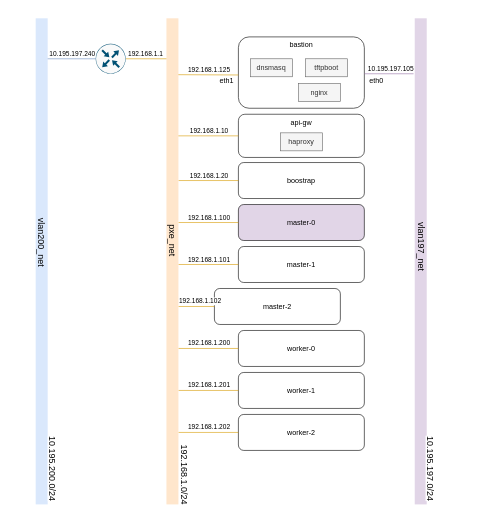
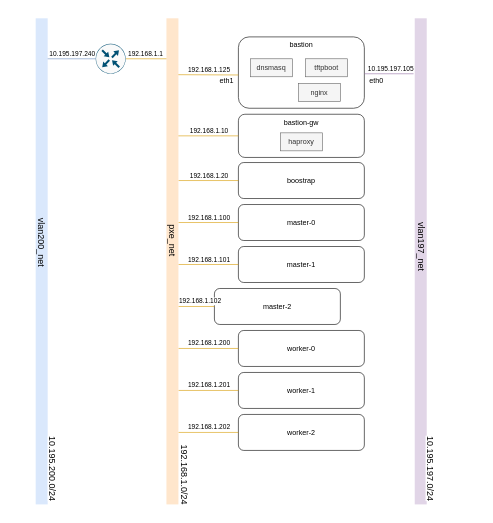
  <mxCell id="0" />
  <mxCell id="1" parent="0" />
  <mxCell id="2" value="" style="rounded=0;whiteSpace=wrap;html=1;fillColor=#ffffff;gradientColor=none;fontSize=12;strokeColor=none;" vertex="1" parent="1"><mxGeometry x="20" y="20" width="780" height="830" as="geometry" /></mxCell>
  <mxCell id="3" value="bastion" style="rounded=1;whiteSpace=wrap;html=1;verticalAlign=top;" vertex="1" parent="1"><mxGeometry x="397" y="61" width="210" height="119" as="geometry" /></mxCell>
  <mxCell id="4" value="dnsmasq" style="rounded=0;whiteSpace=wrap;html=1;fillColor=#f5f5f5;strokeColor=#666666;fontColor=#333333;" vertex="1" parent="1"><mxGeometry x="417" y="97.5" width="70" height="30" as="geometry" /></mxCell>
  <mxCell id="5" value="tftpboot" style="rounded=0;whiteSpace=wrap;html=1;fillColor=#f5f5f5;strokeColor=#666666;fontColor=#333333;" vertex="1" parent="1"><mxGeometry x="509" y="97.5" width="70" height="30" as="geometry" /></mxCell>
  <mxCell id="6" value="" style="endArrow=none;html=1;entryX=0;entryY=0.5;entryDx=0;entryDy=0;fillColor=#ffe6cc;strokeColor=#d79b00;" edge="1" parent="1"><mxGeometry width="50" height="50" relative="1" as="geometry"><mxPoint x="296" y="124" as="sourcePoint" /><mxPoint x="397" y="124.5" as="targetPoint" /></mxGeometry></mxCell>
  <mxCell id="7" value="192.168.1.125" style="edgeLabel;html=1;align=center;verticalAlign=middle;resizable=0;points=[];" vertex="1" connectable="0" parent="6"><mxGeometry x="-0.257" y="1" relative="1" as="geometry"><mxPoint x="13" y="-8" as="offset" /></mxGeometry></mxCell>
- <mxCell id="8" value="&lt;div class=&quot;detail-title col-xs-12 col-sm-9&quot;&gt;&lt;span class=&quot;h1 word-wrap&quot;&gt;master-0&lt;/span&gt;&lt;/div&gt;" style="rounded=1;whiteSpace=wrap;html=1;verticalAlign=middle;fillColor=#e1d5e7;" vertex="1" parent="1"><mxGeometry x="397" y="340.5" width="210" height="60" as="geometry" /></mxCell>
+ <mxCell id="8" value="&lt;div class=&quot;detail-title col-xs-12 col-sm-9&quot;&gt;&lt;span class=&quot;h1 word-wrap&quot;&gt;master-0&lt;/span&gt;&lt;/div&gt;" style="rounded=1;whiteSpace=wrap;html=1;verticalAlign=middle;" vertex="1" parent="1"><mxGeometry x="397" y="340.5" width="210" height="60" as="geometry" /></mxCell>
  <mxCell id="9" value="" style="endArrow=none;html=1;entryX=0;entryY=0.5;entryDx=0;entryDy=0;fillColor=#ffe6cc;strokeColor=#d79b00;" edge="1" parent="1" target="8"><mxGeometry width="50" height="50" relative="1" as="geometry"><mxPoint x="297" y="370.5" as="sourcePoint" /><mxPoint x="667" y="470.5" as="targetPoint" /></mxGeometry></mxCell>
  <mxCell id="10" value="192.168.1.100" style="edgeLabel;html=1;align=center;verticalAlign=middle;resizable=0;points=[];" vertex="1" connectable="0" parent="9"><mxGeometry x="-0.257" y="1" relative="1" as="geometry"><mxPoint x="13" y="-8" as="offset" /></mxGeometry></mxCell>
  <mxCell id="11" value="master&lt;span&gt;-1&lt;/span&gt;" style="rounded=1;whiteSpace=wrap;html=1;verticalAlign=middle;" vertex="1" parent="1"><mxGeometry x="397" y="410.5" width="210" height="60" as="geometry" /></mxCell>
  <mxCell id="12" value="" style="endArrow=none;html=1;entryX=0;entryY=0.5;entryDx=0;entryDy=0;fillColor=#ffe6cc;strokeColor=#d79b00;" edge="1" parent="1" target="11"><mxGeometry width="50" height="50" relative="1" as="geometry"><mxPoint x="297" y="440.5" as="sourcePoint" /><mxPoint x="667" y="540.5" as="targetPoint" /></mxGeometry></mxCell>
  <mxCell id="13" value="192.168.1.101" style="edgeLabel;html=1;align=center;verticalAlign=middle;resizable=0;points=[];" vertex="1" connectable="0" parent="12"><mxGeometry x="-0.257" y="1" relative="1" as="geometry"><mxPoint x="13" y="-8" as="offset" /></mxGeometry></mxCell>
  <mxCell id="14" value="master&lt;span&gt;-2&lt;/span&gt;" style="rounded=1;whiteSpace=wrap;html=1;verticalAlign=middle;" vertex="1" parent="1"><mxGeometry x="357" y="480.5" width="210" height="60" as="geometry" /></mxCell>
  <mxCell id="15" value="" style="endArrow=none;html=1;entryX=0;entryY=0.5;entryDx=0;entryDy=0;fillColor=#ffe6cc;strokeColor=#d79b00;" edge="1" parent="1" target="14"><mxGeometry width="50" height="50" relative="1" as="geometry"><mxPoint x="297" y="510.5" as="sourcePoint" /><mxPoint x="667" y="610.5" as="targetPoint" /></mxGeometry></mxCell>
  <mxCell id="16" value="192.168.1.102" style="edgeLabel;html=1;align=center;verticalAlign=middle;resizable=0;points=[];" vertex="1" connectable="0" parent="15"><mxGeometry x="-0.257" y="1" relative="1" as="geometry"><mxPoint x="13" y="-8" as="offset" /></mxGeometry></mxCell>
  <mxCell id="17" value="&lt;div class=&quot;detail-title col-xs-12 col-sm-9&quot;&gt;&lt;span class=&quot;h1 word-wrap&quot;&gt;worker-0&lt;/span&gt;&lt;/div&gt;" style="rounded=1;whiteSpace=wrap;html=1;verticalAlign=middle;" vertex="1" parent="1"><mxGeometry x="397" y="550.5" width="210" height="60" as="geometry" /></mxCell>
  <mxCell id="18" value="" style="endArrow=none;html=1;entryX=0;entryY=0.5;entryDx=0;entryDy=0;fillColor=#ffe6cc;strokeColor=#d79b00;" edge="1" parent="1" target="17"><mxGeometry width="50" height="50" relative="1" as="geometry"><mxPoint x="297" y="580.5" as="sourcePoint" /><mxPoint x="667" y="680.5" as="targetPoint" /></mxGeometry></mxCell>
  <mxCell id="19" value="192.168.1.200" style="edgeLabel;html=1;align=center;verticalAlign=middle;resizable=0;points=[];" vertex="1" connectable="0" parent="18"><mxGeometry x="-0.257" y="1" relative="1" as="geometry"><mxPoint x="13" y="-8" as="offset" /></mxGeometry></mxCell>
  <mxCell id="20" value="&lt;div class=&quot;detail-title col-xs-12 col-sm-9&quot;&gt;&lt;span class=&quot;h1 word-wrap&quot;&gt;worker-1&lt;/span&gt;&lt;/div&gt;" style="rounded=1;whiteSpace=wrap;html=1;verticalAlign=middle;" vertex="1" parent="1"><mxGeometry x="397" y="620.5" width="210" height="60" as="geometry" /></mxCell>
  <mxCell id="21" value="" style="endArrow=none;html=1;entryX=0;entryY=0.5;entryDx=0;entryDy=0;fillColor=#ffe6cc;strokeColor=#d79b00;" edge="1" parent="1" target="20"><mxGeometry width="50" height="50" relative="1" as="geometry"><mxPoint x="297" y="650.5" as="sourcePoint" /><mxPoint x="667" y="750.5" as="targetPoint" /></mxGeometry></mxCell>
  <mxCell id="22" value="192.168.1.201" style="edgeLabel;html=1;align=center;verticalAlign=middle;resizable=0;points=[];" vertex="1" connectable="0" parent="21"><mxGeometry x="-0.257" y="1" relative="1" as="geometry"><mxPoint x="13" y="-8" as="offset" /></mxGeometry></mxCell>
  <mxCell id="23" value="&lt;div class=&quot;detail-title col-xs-12 col-sm-9&quot;&gt;&lt;span class=&quot;h1 word-wrap&quot;&gt;worker-2&lt;/span&gt;&lt;/div&gt;" style="rounded=1;whiteSpace=wrap;html=1;verticalAlign=middle;" vertex="1" parent="1"><mxGeometry x="397" y="690.5" width="210" height="60" as="geometry" /></mxCell>
  <mxCell id="24" value="" style="endArrow=none;html=1;entryX=0;entryY=0.5;entryDx=0;entryDy=0;fillColor=#ffe6cc;strokeColor=#d79b00;" edge="1" parent="1" target="23"><mxGeometry width="50" height="50" relative="1" as="geometry"><mxPoint x="297" y="720.5" as="sourcePoint" /><mxPoint x="667" y="820.5" as="targetPoint" /></mxGeometry></mxCell>
  <mxCell id="25" value="192.168.1.202" style="edgeLabel;html=1;align=center;verticalAlign=middle;resizable=0;points=[];" vertex="1" connectable="0" parent="24"><mxGeometry x="-0.257" y="1" relative="1" as="geometry"><mxPoint x="13" y="-8" as="offset" /></mxGeometry></mxCell>
  <mxCell id="26" value="&lt;div class=&quot;detail-title col-xs-12 col-sm-9&quot;&gt;&lt;span class=&quot;h1 word-wrap&quot;&gt;boostrap&lt;/span&gt;&lt;/div&gt;" style="rounded=1;whiteSpace=wrap;html=1;verticalAlign=middle;" vertex="1" parent="1"><mxGeometry x="397" y="270.5" width="210" height="60" as="geometry" /></mxCell>
  <mxCell id="27" value="" style="endArrow=none;html=1;entryX=0;entryY=0.5;entryDx=0;entryDy=0;fillColor=#ffe6cc;strokeColor=#d79b00;" edge="1" parent="1" target="26"><mxGeometry width="50" height="50" relative="1" as="geometry"><mxPoint x="297" y="300.5" as="sourcePoint" /><mxPoint x="667" y="400.5" as="targetPoint" /></mxGeometry></mxCell>
  <mxCell id="28" value="192.168.1.20" style="edgeLabel;html=1;align=center;verticalAlign=middle;resizable=0;points=[];" vertex="1" connectable="0" parent="27"><mxGeometry x="-0.257" y="1" relative="1" as="geometry"><mxPoint x="13" y="-8" as="offset" /></mxGeometry></mxCell>
  <mxCell id="29" value="" style="rounded=0;whiteSpace=wrap;html=1;fillColor=#ffe6cc;strokeColor=none;" vertex="1" parent="1"><mxGeometry x="277" y="30" width="20" height="810.5" as="geometry" /></mxCell>
  <mxCell id="30" value="&lt;span style=&quot;font-size: 15px; background-color: rgb(255, 255, 255);&quot;&gt;192.168.1.0/24&lt;/span&gt;" style="text;html=1;align=center;verticalAlign=middle;resizable=0;points=[];autosize=1;rotation=90;fontSize=15;" vertex="1" parent="1"><mxGeometry x="249" y="780.5" width="120" height="20" as="geometry" /></mxCell>
  <mxCell id="31" value="&lt;span style=&quot;font-size: 15px&quot;&gt;pxe_net&lt;/span&gt;" style="text;html=1;align=center;verticalAlign=middle;resizable=0;points=[];autosize=1;rotation=90;fontSize=15;" vertex="1" parent="1"><mxGeometry x="252" y="390" width="70" height="20" as="geometry" /></mxCell>
  <mxCell id="32" value="" style="endArrow=none;html=1;entryX=0;entryY=0.5;entryDx=0;entryDy=0;fillColor=#ffe6cc;strokeColor=#d79b00;exitX=1;exitY=0.5;exitDx=0;exitDy=0;exitPerimeter=0;" edge="1" parent="1" source="35"><mxGeometry width="50" height="50" relative="1" as="geometry"><mxPoint x="189" y="97.5" as="sourcePoint" /><mxPoint x="277" y="97.5" as="targetPoint" /></mxGeometry></mxCell>
  <mxCell id="33" value="192.168.1.1" style="edgeLabel;html=1;align=center;verticalAlign=middle;resizable=0;points=[];" vertex="1" connectable="0" parent="32"><mxGeometry x="-0.257" y="1" relative="1" as="geometry"><mxPoint x="7" y="-8" as="offset" /></mxGeometry></mxCell>
  <mxCell id="34" value="" style="rounded=0;whiteSpace=wrap;html=1;fillColor=#dae8fc;strokeColor=none;" vertex="1" parent="1"><mxGeometry x="59" y="30" width="20" height="810.5" as="geometry" /></mxCell>
  <mxCell id="35" value="" style="points=[[0.5,0,0],[1,0.5,0],[0.5,1,0],[0,0.5,0],[0.145,0.145,0],[0.856,0.145,0],[0.855,0.856,0],[0.145,0.855,0]];verticalLabelPosition=bottom;html=1;verticalAlign=top;aspect=fixed;align=center;pointerEvents=1;shape=mxgraph.cisco19.rect;prIcon=router;fillColor=#FAFAFA;strokeColor=#005073;fontSize=15;" vertex="1" parent="1"><mxGeometry x="159" y="72.5" width="50" height="50" as="geometry" /></mxCell>
  <mxCell id="36" value="" style="endArrow=none;html=1;entryX=0;entryY=0.5;entryDx=0;entryDy=0;fillColor=#dae8fc;strokeColor=#6c8ebf;entryPerimeter=0;" edge="1" parent="1" target="35"><mxGeometry width="50" height="50" relative="1" as="geometry"><mxPoint x="79" y="97.5" as="sourcePoint" /><mxPoint x="147" y="97.16" as="targetPoint" /></mxGeometry></mxCell>
  <mxCell id="37" value="10.195.197.240" style="edgeLabel;html=1;align=center;verticalAlign=middle;resizable=0;points=[];" vertex="1" connectable="0" parent="36"><mxGeometry x="-0.257" y="1" relative="1" as="geometry"><mxPoint x="10" y="-8" as="offset" /></mxGeometry></mxCell>
  <mxCell id="38" value="&lt;span style=&quot;font-size: 15px ; background-color: rgb(255 , 255 , 255)&quot;&gt;10.195.200.0/24&lt;/span&gt;" style="text;html=1;align=center;verticalAlign=middle;resizable=0;points=[];autosize=1;rotation=90;fontSize=15;" vertex="1" parent="1"><mxGeometry x="29" y="770.5" width="120" height="20" as="geometry" /></mxCell>
  <mxCell id="39" value="&lt;span style=&quot;font-size: 15px&quot;&gt;vlan200_net&lt;/span&gt;" style="text;html=1;align=center;verticalAlign=middle;resizable=0;points=[];autosize=1;rotation=90;fontSize=15;" vertex="1" parent="1"><mxGeometry x="20" y="393.5" width="100" height="20" as="geometry" /></mxCell>
  <mxCell id="40" value="nginx" style="rounded=0;whiteSpace=wrap;html=1;fillColor=#f5f5f5;strokeColor=#666666;fontColor=#333333;" vertex="1" parent="1"><mxGeometry x="497" y="138.5" width="70" height="30" as="geometry" /></mxCell>
  <mxCell id="41" value="eth1" style="text;html=1;align=center;verticalAlign=middle;resizable=0;points=[];autosize=1;fontSize=12;" vertex="1" parent="1"><mxGeometry x="357" y="125" width="40" height="20" as="geometry" /></mxCell>
- <mxCell id="42" value="&lt;div class=&quot;detail-title col-xs-12 col-sm-9&quot;&gt;&lt;span class=&quot;h1 word-wrap&quot;&gt;api-gw&lt;/span&gt;&lt;/div&gt;" style="rounded=1;whiteSpace=wrap;html=1;verticalAlign=top;" vertex="1" parent="1"><mxGeometry x="397" y="190" width="210" height="72" as="geometry" /></mxCell>
+ <mxCell id="42" value="&lt;div class=&quot;detail-title col-xs-12 col-sm-9&quot;&gt;&lt;span class=&quot;h1 word-wrap&quot;&gt;bastion-gw&lt;/span&gt;&lt;/div&gt;" style="rounded=1;whiteSpace=wrap;html=1;verticalAlign=top;" vertex="1" parent="1"><mxGeometry x="397" y="190" width="210" height="72" as="geometry" /></mxCell>
  <mxCell id="43" value="" style="endArrow=none;html=1;entryX=0;entryY=0.5;entryDx=0;entryDy=0;fillColor=#ffe6cc;strokeColor=#d79b00;" edge="1" parent="1" target="42"><mxGeometry width="50" height="50" relative="1" as="geometry"><mxPoint x="297" y="226" as="sourcePoint" /><mxPoint x="667" y="332" as="targetPoint" /></mxGeometry></mxCell>
  <mxCell id="44" value="192.168.1.10" style="edgeLabel;html=1;align=center;verticalAlign=middle;resizable=0;points=[];" vertex="1" connectable="0" parent="43"><mxGeometry x="-0.257" y="1" relative="1" as="geometry"><mxPoint x="13" y="-8" as="offset" /></mxGeometry></mxCell>
  <mxCell id="45" value="haproxy" style="rounded=0;whiteSpace=wrap;html=1;fillColor=#f5f5f5;strokeColor=#666666;fontColor=#333333;" vertex="1" parent="1"><mxGeometry x="467" y="221" width="70" height="30" as="geometry" /></mxCell>
  <mxCell id="46" value="" style="rounded=0;whiteSpace=wrap;html=1;fillColor=#e1d5e7;strokeColor=none;" vertex="1" parent="1"><mxGeometry x="691" y="30" width="20" height="810.5" as="geometry" /></mxCell>
  <mxCell id="47" value="" style="endArrow=none;html=1;fillColor=#e1d5e7;strokeColor=#9673a6;exitX=1;exitY=0.5;exitDx=0;exitDy=0;" edge="1" parent="1"><mxGeometry width="50" height="50" relative="1" as="geometry"><mxPoint x="607" y="122.5" as="sourcePoint" /><mxPoint x="689" y="122.5" as="targetPoint" /></mxGeometry></mxCell>
  <mxCell id="48" value="10.195.197.105" style="edgeLabel;html=1;align=center;verticalAlign=middle;resizable=0;points=[];" vertex="1" connectable="0" parent="47"><mxGeometry x="-0.257" y="1" relative="1" as="geometry"><mxPoint x="13" y="-8" as="offset" /></mxGeometry></mxCell>
  <mxCell id="49" value="&lt;span style=&quot;font-size: 15px ; background-color: rgb(255 , 255 , 255)&quot;&gt;10.195.197.0/24&lt;br&gt;&lt;/span&gt;" style="text;html=1;align=center;verticalAlign=middle;resizable=0;points=[];autosize=1;rotation=90;fontSize=15;" vertex="1" parent="1"><mxGeometry x="659" y="770.5" width="120" height="20" as="geometry" /></mxCell>
  <mxCell id="50" value="&lt;span style=&quot;font-size: 15px&quot;&gt;vlan197_net&lt;/span&gt;" style="text;html=1;align=center;verticalAlign=middle;resizable=0;points=[];autosize=1;rotation=90;fontSize=15;" vertex="1" parent="1"><mxGeometry x="653" y="400.5" width="100" height="20" as="geometry" /></mxCell>
  <mxCell id="51" value="eth0" style="text;html=1;align=center;verticalAlign=middle;resizable=0;points=[];autosize=1;fontSize=12;" vertex="1" parent="1"><mxGeometry x="607" y="124" width="40" height="20" as="geometry" /></mxCell>
